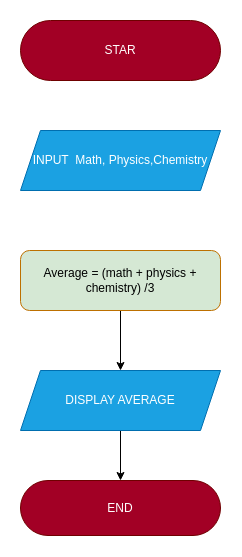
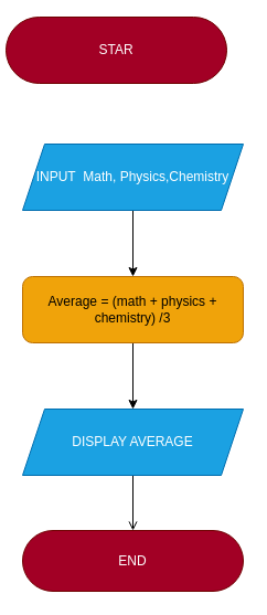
  <mxCell id="0" />
  <mxCell id="1" parent="0" />
- <mxCell id="2" value="STAR" style="rounded=1;whiteSpace=wrap;html=1;arcSize=50;fillColor=#a20025;fontColor=#ffffff;strokeColor=#6F0000;" parent="1" vertex="1"><mxGeometry x="20" y="20" width="200" height="60" as="geometry" /></mxCell>
+ <mxCell id="2" value="STAR" style="rounded=1;whiteSpace=wrap;html=1;arcSize=50;fillColor=#a20025;fontColor=#ffffff;strokeColor=#6F0000;" parent="1" vertex="1"><mxGeometry x="5" y="15" width="200" height="60" as="geometry" /></mxCell>
  <mxCell id="3" value="END" style="rounded=1;whiteSpace=wrap;html=1;arcSize=50;fillColor=#a20025;fontColor=#ffffff;strokeColor=#6F0000;" parent="1" vertex="1"><mxGeometry x="20" y="480" width="200" height="55" as="geometry" /></mxCell>
+ <mxCell id="4" value="" style="edgeStyle=none;html=1;" parent="1" source="5" target="7" edge="1"><mxGeometry relative="1" as="geometry" /></mxCell>
  <mxCell id="5" value="INPUT&amp;nbsp; Math, Physics,Chemistry" style="shape=parallelogram;perimeter=parallelogramPerimeter;whiteSpace=wrap;html=1;fixedSize=1;fillColor=#1ba1e2;fontColor=#ffffff;strokeColor=#006EAF;" parent="1" vertex="1"><mxGeometry x="20" y="130" width="200" height="60" as="geometry" /></mxCell>
  <mxCell id="6" value="" style="edgeStyle=none;html=1;" parent="1" source="7" target="9" edge="1"><mxGeometry relative="1" as="geometry" /></mxCell>
- <mxCell id="7" value="Average = (math + physics + chemistry) /3" style="rounded=1;whiteSpace=wrap;html=1;fillColor=#d5e8d4;fontColor=#000000;strokeColor=#BD7000;" parent="1" vertex="1"><mxGeometry x="20" y="250" width="200" height="60" as="geometry" /></mxCell>
- <mxCell id="8" value="" style="edgeStyle=none;html=1;" parent="1" source="9" target="3" edge="1"><mxGeometry relative="1" as="geometry" /></mxCell>
+ <mxCell id="7" value="Average = (math + physics + chemistry) /3" style="rounded=1;whiteSpace=wrap;html=1;fillColor=#f0a30a;fontColor=#000000;strokeColor=#BD7000;" parent="1" vertex="1"><mxGeometry x="20" y="250" width="200" height="60" as="geometry" /></mxCell>
+ <mxCell id="8" value="" style="edgeStyle=none;html=1;endArrow=open;" parent="1" source="9" target="3" edge="1"><mxGeometry relative="1" as="geometry" /></mxCell>
  <mxCell id="9" value="DISPLAY AVERAGE" style="shape=parallelogram;perimeter=parallelogramPerimeter;whiteSpace=wrap;html=1;fixedSize=1;fillColor=#1ba1e2;fontColor=#ffffff;strokeColor=#006EAF;" parent="1" vertex="1"><mxGeometry x="20" y="370" width="200" height="60" as="geometry" /></mxCell>
